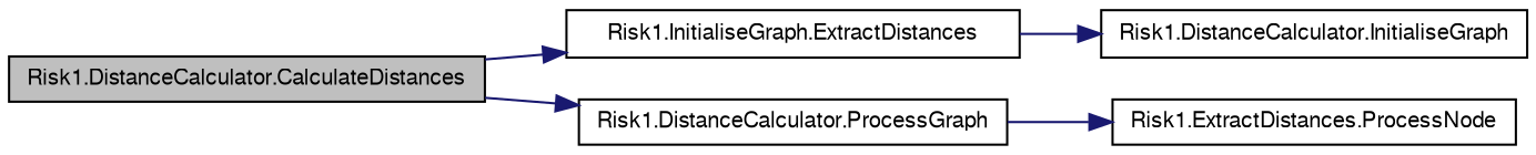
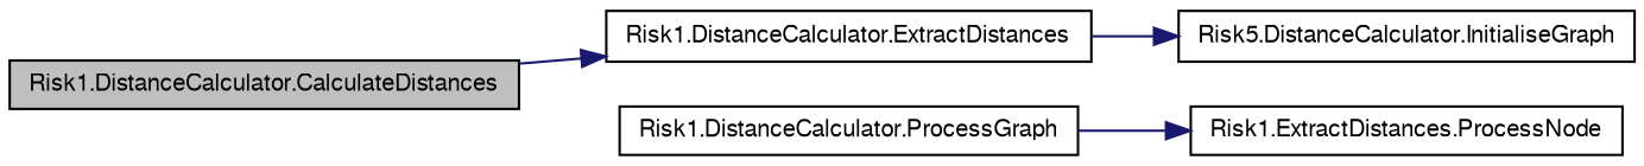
  digraph {
    rankdir=LR
    node [color=black fontname=FreeSans fontsize=10 shape=record]
    edge [color=midnightblue fontname=FreeSans fontsize=10 labelfontname=FreeSans labelfontsize=10 style=solid]
    n1 [fillcolor=grey75 fontcolor=black height=0.2 label="Risk1.DistanceCalculator.CalculateDistances" style=filled width=0.4]
-   n2 [height=0.2 label="Risk1.InitialiseGraph.ExtractDistances" width=0.4]
+   n2 [height=0.2 label="Risk1.DistanceCalculator.ExtractDistances" width=0.4]
    n3 [height=0.2 label="Risk1.DistanceCalculator.ProcessGraph" width=0.4]
-   n4 [height=0.2 label="Risk1.DistanceCalculator.InitialiseGraph" width=0.4]
+   n4 [height=0.2 label="Risk5.DistanceCalculator.InitialiseGraph" width=0.4]
    n5 [height=0.2 label="Risk1.ExtractDistances.ProcessNode" width=0.4]
    n1 -> n2
-   n1 -> n3
    n2 -> n4
    n3 -> n5
  }
